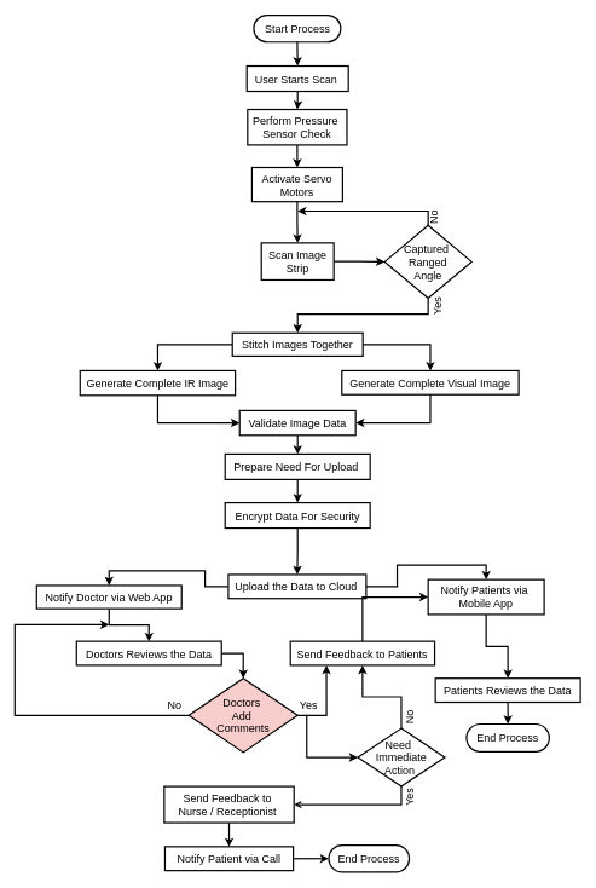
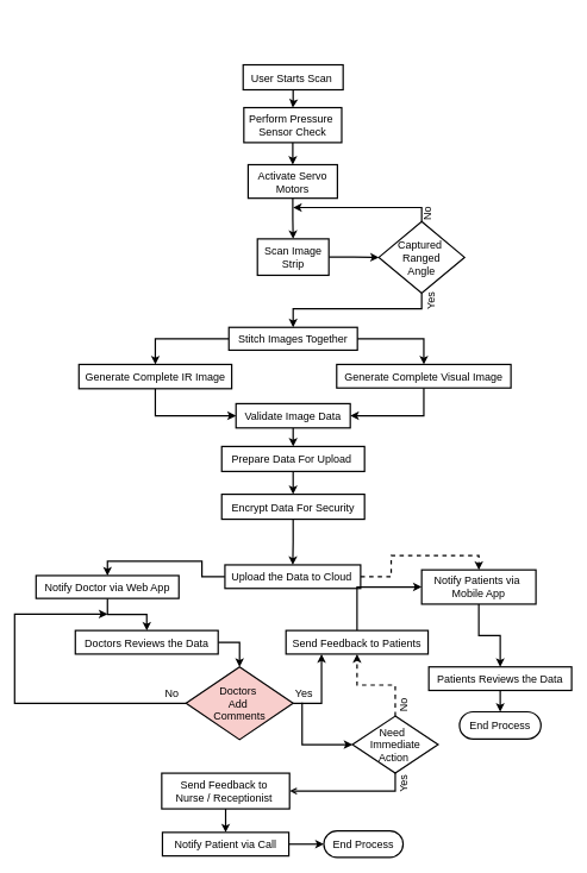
  <mxCell id="0" />
  <mxCell id="1" parent="0" />
  <mxCell id="2" value="" style="edgeStyle=orthogonalEdgeStyle;rounded=0;orthogonalLoop=1;jettySize=auto;html=1;fontSize=15;strokeWidth=2;" edge="1" parent="1" source="3" target="20"><mxGeometry relative="1" as="geometry" /></mxCell>
  <mxCell id="3" value="User Starts Scan&amp;nbsp;" style="rounded=0;whiteSpace=wrap;html=1;fontSize=15;strokeWidth=2;" vertex="1" parent="1"><mxGeometry x="340" y="90" width="140" height="35" as="geometry" /></mxCell>
- <mxCell id="4" value="Start Process" style="rounded=1;whiteSpace=wrap;html=1;arcSize=50;fontSize=15;strokeWidth=2;" vertex="1" parent="1"><mxGeometry x="349.5" y="20" width="120" height="37" as="geometry" /></mxCell>
  <mxCell id="5" value="" style="edgeStyle=orthogonalEdgeStyle;rounded=0;orthogonalLoop=1;jettySize=auto;html=1;fontSize=15;strokeWidth=2;" edge="1" parent="1" source="6" target="8"><mxGeometry relative="1" as="geometry" /></mxCell>
  <mxCell id="6" value="Activate Servo Motors" style="rounded=0;whiteSpace=wrap;html=1;fontSize=15;strokeWidth=2;" vertex="1" parent="1"><mxGeometry x="347" y="230" width="125" height="47" as="geometry" /></mxCell>
  <mxCell id="7" value="" style="edgeStyle=orthogonalEdgeStyle;rounded=0;orthogonalLoop=1;jettySize=auto;html=1;fontSize=15;strokeWidth=2;" edge="1" parent="1" source="8" target="38"><mxGeometry relative="1" as="geometry" /></mxCell>
  <mxCell id="8" value="Scan Image Strip" style="rounded=0;whiteSpace=wrap;html=1;fontSize=15;strokeWidth=2;" vertex="1" parent="1"><mxGeometry x="360" y="334" width="100" height="51" as="geometry" /></mxCell>
  <mxCell id="9" style="edgeStyle=orthogonalEdgeStyle;rounded=0;orthogonalLoop=1;jettySize=auto;html=1;entryX=0.5;entryY=0;entryDx=0;entryDy=0;exitX=0;exitY=0.5;exitDx=0;exitDy=0;fontSize=15;strokeWidth=2;" edge="1" parent="1" source="10" target="12"><mxGeometry relative="1" as="geometry" /></mxCell>
  <mxCell id="10" value="Stitch Images Together" style="rounded=0;whiteSpace=wrap;html=1;fontSize=15;strokeWidth=2;" vertex="1" parent="1"><mxGeometry x="320" y="458" width="180" height="32" as="geometry" /></mxCell>
  <mxCell id="11" style="edgeStyle=orthogonalEdgeStyle;rounded=0;orthogonalLoop=1;jettySize=auto;html=1;entryX=0;entryY=0.5;entryDx=0;entryDy=0;fontSize=15;strokeWidth=2;exitX=0.5;exitY=1;exitDx=0;exitDy=0;" edge="1" parent="1" source="12" target="14"><mxGeometry relative="1" as="geometry" /></mxCell>
  <mxCell id="12" value="Generate Complete IR Image" style="rounded=0;whiteSpace=wrap;html=1;fontSize=15;strokeWidth=2;" vertex="1" parent="1"><mxGeometry x="110" y="510" width="214" height="34" as="geometry" /></mxCell>
  <mxCell id="13" value="" style="edgeStyle=orthogonalEdgeStyle;rounded=0;orthogonalLoop=1;jettySize=auto;html=1;fontSize=15;strokeWidth=2;" edge="1" parent="1" source="14" target="16"><mxGeometry relative="1" as="geometry" /></mxCell>
  <mxCell id="14" value="Validate Image Data" style="rounded=0;whiteSpace=wrap;html=1;fontSize=15;strokeWidth=2;" vertex="1" parent="1"><mxGeometry x="330" y="565" width="160" height="34" as="geometry" /></mxCell>
  <mxCell id="15" value="" style="edgeStyle=orthogonalEdgeStyle;rounded=0;orthogonalLoop=1;jettySize=auto;html=1;fontSize=15;strokeWidth=2;" edge="1" parent="1" source="16" target="22"><mxGeometry relative="1" as="geometry" /></mxCell>
- <mxCell id="16" value="Prepare Need For Upload&amp;nbsp;" style="rounded=0;whiteSpace=wrap;html=1;fontSize=15;strokeWidth=2;" vertex="1" parent="1"><mxGeometry x="310" y="625" width="200" height="35" as="geometry" /></mxCell>
+ <mxCell id="16" value="Prepare Data For Upload&amp;nbsp;" style="rounded=0;whiteSpace=wrap;html=1;fontSize=15;strokeWidth=2;" vertex="1" parent="1"><mxGeometry x="310" y="625" width="200" height="35" as="geometry" /></mxCell>
  <mxCell id="17" style="edgeStyle=orthogonalEdgeStyle;rounded=0;orthogonalLoop=1;jettySize=auto;html=1;exitX=0.5;exitY=1;exitDx=0;exitDy=0;entryX=1;entryY=0.5;entryDx=0;entryDy=0;fontSize=15;strokeWidth=2;" edge="1" parent="1" source="18" target="14"><mxGeometry relative="1" as="geometry" /></mxCell>
  <mxCell id="18" value="Generate Complete Visual Image" style="rounded=0;whiteSpace=wrap;html=1;fontSize=15;strokeWidth=2;" vertex="1" parent="1"><mxGeometry x="471" y="510" width="244" height="33" as="geometry" /></mxCell>
  <mxCell id="19" value="" style="edgeStyle=orthogonalEdgeStyle;rounded=0;orthogonalLoop=1;jettySize=auto;html=1;fontSize=15;strokeWidth=2;" edge="1" parent="1" source="20" target="6"><mxGeometry relative="1" as="geometry" /></mxCell>
  <mxCell id="20" value="Perform Pressure&amp;nbsp;&lt;div&gt;Sensor Check&lt;/div&gt;" style="rounded=0;whiteSpace=wrap;html=1;fontSize=15;strokeWidth=2;" vertex="1" parent="1"><mxGeometry x="341" y="150" width="137" height="49" as="geometry" /></mxCell>
  <mxCell id="21" value="" style="edgeStyle=orthogonalEdgeStyle;rounded=0;orthogonalLoop=1;jettySize=auto;html=1;fontSize=15;strokeWidth=2;" edge="1" parent="1" source="22" target="25"><mxGeometry relative="1" as="geometry" /></mxCell>
  <mxCell id="22" value="Encrypt Data For Security" style="rounded=0;whiteSpace=wrap;html=1;fontSize=15;strokeWidth=2;" vertex="1" parent="1"><mxGeometry x="310" y="692" width="200" height="35" as="geometry" /></mxCell>
  <mxCell id="23" style="edgeStyle=orthogonalEdgeStyle;rounded=0;orthogonalLoop=1;jettySize=auto;html=1;entryX=0.5;entryY=0;entryDx=0;entryDy=0;exitX=0;exitY=0.5;exitDx=0;exitDy=0;fontSize=15;strokeWidth=2;" edge="1" parent="1" source="25" target="27"><mxGeometry relative="1" as="geometry" /></mxCell>
- <mxCell id="24" style="edgeStyle=orthogonalEdgeStyle;rounded=0;orthogonalLoop=1;jettySize=auto;html=1;exitX=1;exitY=0.5;exitDx=0;exitDy=0;entryX=0.5;entryY=0;entryDx=0;entryDy=0;fontSize=15;strokeWidth=2;" edge="1" parent="1" source="25" target="29"><mxGeometry relative="1" as="geometry" /></mxCell>
+ <mxCell id="24" style="edgeStyle=orthogonalEdgeStyle;rounded=0;orthogonalLoop=1;jettySize=auto;html=1;exitX=1;exitY=0.5;exitDx=0;exitDy=0;entryX=0.5;entryY=0;entryDx=0;entryDy=0;fontSize=15;strokeWidth=2;dashed=1;" edge="1" parent="1" source="25" target="29"><mxGeometry relative="1" as="geometry" /></mxCell>
  <mxCell id="25" value="Upload the Data to Cloud&amp;nbsp;" style="rounded=0;whiteSpace=wrap;html=1;fontSize=15;strokeWidth=2;" vertex="1" parent="1"><mxGeometry x="314.5" y="791" width="190" height="33" as="geometry" /></mxCell>
  <mxCell id="26" value="" style="edgeStyle=orthogonalEdgeStyle;rounded=0;orthogonalLoop=1;jettySize=auto;html=1;fontSize=15;strokeWidth=2;" edge="1" parent="1" source="27" target="33"><mxGeometry relative="1" as="geometry" /></mxCell>
  <mxCell id="27" value="Notify Doctor via Web App" style="rounded=0;whiteSpace=wrap;html=1;fontSize=15;strokeWidth=2;" vertex="1" parent="1"><mxGeometry x="50" y="806" width="200" height="32" as="geometry" /></mxCell>
  <mxCell id="28" value="" style="edgeStyle=orthogonalEdgeStyle;rounded=0;orthogonalLoop=1;jettySize=auto;html=1;fontSize=15;strokeWidth=2;" edge="1" parent="1" source="29" target="31"><mxGeometry relative="1" as="geometry" /></mxCell>
  <mxCell id="29" value="Notify Patients via&amp;nbsp;&lt;div&gt;Mobile App&lt;/div&gt;" style="rounded=0;whiteSpace=wrap;html=1;fontSize=15;strokeWidth=2;" vertex="1" parent="1"><mxGeometry x="590" y="798" width="160" height="48" as="geometry" /></mxCell>
  <mxCell id="30" value="" style="edgeStyle=orthogonalEdgeStyle;rounded=0;orthogonalLoop=1;jettySize=auto;html=1;fontSize=15;strokeWidth=2;" edge="1" parent="1" source="31" target="53"><mxGeometry relative="1" as="geometry" /></mxCell>
  <mxCell id="31" value="Patients Reviews the Data" style="rounded=0;whiteSpace=wrap;html=1;fontSize=15;strokeWidth=2;" vertex="1" parent="1"><mxGeometry x="600" y="934" width="200" height="33" as="geometry" /></mxCell>
  <mxCell id="32" style="edgeStyle=orthogonalEdgeStyle;rounded=0;orthogonalLoop=1;jettySize=auto;html=1;exitX=1;exitY=0.5;exitDx=0;exitDy=0;entryX=0.5;entryY=0;entryDx=0;entryDy=0;fontSize=15;strokeWidth=2;" edge="1" parent="1" source="33" target="45"><mxGeometry relative="1" as="geometry" /></mxCell>
  <mxCell id="33" value="Doctors Reviews the Data" style="rounded=0;whiteSpace=wrap;html=1;fontSize=15;strokeWidth=2;" vertex="1" parent="1"><mxGeometry x="105" y="883" width="200" height="33" as="geometry" /></mxCell>
  <mxCell id="34" style="edgeStyle=orthogonalEdgeStyle;rounded=0;orthogonalLoop=1;jettySize=auto;html=1;entryX=0;entryY=0.5;entryDx=0;entryDy=0;fontSize=15;strokeWidth=2;" edge="1" parent="1" source="35" target="29"><mxGeometry relative="1" as="geometry" /></mxCell>
  <mxCell id="35" value="Send Feedback to Patients" style="rounded=0;whiteSpace=wrap;html=1;fontSize=15;strokeWidth=2;" vertex="1" parent="1"><mxGeometry x="400" y="883" width="199" height="33" as="geometry" /></mxCell>
  <mxCell id="36" value="End Process" style="rounded=1;whiteSpace=wrap;html=1;arcSize=50;fontSize=15;strokeWidth=2;" vertex="1" parent="1"><mxGeometry x="453" y="1164" width="111" height="37" as="geometry" /></mxCell>
- <mxCell id="37" value="" style="endArrow=classic;html=1;rounded=0;exitX=0.5;exitY=1;exitDx=0;exitDy=0;entryX=0.5;entryY=0;entryDx=0;entryDy=0;fontSize=15;strokeWidth=2;" edge="1" parent="1" source="4" target="3"><mxGeometry width="50" height="50" relative="1" as="geometry"><mxPoint x="410" y="170" as="sourcePoint" /><mxPoint x="460" y="120" as="targetPoint" /></mxGeometry></mxCell>
  <mxCell id="38" value="Captured&amp;nbsp;&lt;div&gt;Ranged&lt;/div&gt;&lt;div&gt;Angle&lt;/div&gt;" style="rhombus;whiteSpace=wrap;html=1;fontSize=15;strokeWidth=2;" vertex="1" parent="1"><mxGeometry x="530" y="309.75" width="120" height="100.25" as="geometry" /></mxCell>
  <mxCell id="39" value="" style="endArrow=classic;html=1;rounded=0;exitX=0.5;exitY=0;exitDx=0;exitDy=0;fontSize=15;strokeWidth=2;" edge="1" parent="1" source="38"><mxGeometry width="50" height="50" relative="1" as="geometry"><mxPoint x="585" y="293.75" as="sourcePoint" /><mxPoint x="410" y="290" as="targetPoint" /><Array as="points"><mxPoint x="590" y="290" /></Array></mxGeometry></mxCell>
  <mxCell id="40" value="" style="endArrow=classic;html=1;rounded=0;exitX=0.5;exitY=1;exitDx=0;exitDy=0;entryX=0.5;entryY=0;entryDx=0;entryDy=0;fontSize=15;strokeWidth=2;" edge="1" parent="1" source="38" target="10"><mxGeometry width="50" height="50" relative="1" as="geometry"><mxPoint x="585" y="394.25" as="sourcePoint" /><mxPoint x="410" y="462" as="targetPoint" /><Array as="points"><mxPoint x="590" y="432" /><mxPoint x="410" y="432" /></Array></mxGeometry></mxCell>
  <mxCell id="41" style="edgeStyle=orthogonalEdgeStyle;rounded=0;orthogonalLoop=1;jettySize=auto;html=1;entryX=0.5;entryY=0;entryDx=0;entryDy=0;exitX=1;exitY=0.5;exitDx=0;exitDy=0;fontSize=15;strokeWidth=2;" edge="1" parent="1" source="10" target="18"><mxGeometry relative="1" as="geometry" /></mxCell>
  <mxCell id="42" value="Yes" style="text;html=1;align=center;verticalAlign=middle;resizable=0;points=[];autosize=1;strokeColor=none;fillColor=none;rotation=-90;fontSize=15;strokeWidth=2;" vertex="1" parent="1"><mxGeometry x="577" y="406.25" width="50" height="30" as="geometry" /></mxCell>
  <mxCell id="43" value="No" style="text;html=1;align=center;verticalAlign=middle;resizable=0;points=[];autosize=1;strokeColor=none;fillColor=none;rotation=-90;fontSize=15;strokeWidth=2;" vertex="1" parent="1"><mxGeometry x="578" y="283.75" width="40" height="30" as="geometry" /></mxCell>
  <mxCell id="44" style="edgeStyle=orthogonalEdgeStyle;rounded=0;orthogonalLoop=1;jettySize=auto;html=1;exitX=1;exitY=0.5;exitDx=0;exitDy=0;entryX=0.25;entryY=1;entryDx=0;entryDy=0;strokeWidth=2;" edge="1" parent="1" source="45" target="35"><mxGeometry relative="1" as="geometry" /></mxCell>
  <mxCell id="45" value="Doctors&amp;nbsp;&lt;div&gt;Add&amp;nbsp;&lt;/div&gt;&lt;div&gt;Comments&lt;/div&gt;" style="rhombus;whiteSpace=wrap;html=1;fontSize=15;strokeWidth=2;fillColor=#f8cecc;" vertex="1" parent="1"><mxGeometry x="260" y="934" width="150" height="102" as="geometry" /></mxCell>
  <mxCell id="46" style="edgeStyle=orthogonalEdgeStyle;rounded=0;orthogonalLoop=1;jettySize=auto;html=1;entryX=1;entryY=0.5;entryDx=0;entryDy=0;fontSize=15;strokeWidth=2;exitX=0.5;exitY=1;exitDx=0;exitDy=0;endArrow=open;" edge="1" parent="1" source="48" target="50"><mxGeometry relative="1" as="geometry" /></mxCell>
- <mxCell id="47" style="edgeStyle=orthogonalEdgeStyle;rounded=0;orthogonalLoop=1;jettySize=auto;html=1;entryX=0.5;entryY=1;entryDx=0;entryDy=0;strokeWidth=2;" edge="1" parent="1" source="48" target="35"><mxGeometry relative="1" as="geometry" /></mxCell>
+ <mxCell id="47" style="edgeStyle=orthogonalEdgeStyle;rounded=0;orthogonalLoop=1;jettySize=auto;html=1;entryX=0.5;entryY=1;entryDx=0;entryDy=0;strokeWidth=2;dashed=1;" edge="1" parent="1" source="48" target="35"><mxGeometry relative="1" as="geometry" /></mxCell>
  <mxCell id="48" value="Need &amp;nbsp;&lt;div&gt;Immediate&lt;/div&gt;&lt;div&gt;Action&amp;nbsp;&lt;/div&gt;" style="rhombus;whiteSpace=wrap;html=1;fontSize=15;strokeWidth=2;" vertex="1" parent="1"><mxGeometry x="493" y="1003" width="120" height="80" as="geometry" /></mxCell>
  <mxCell id="49" value="" style="edgeStyle=orthogonalEdgeStyle;rounded=0;orthogonalLoop=1;jettySize=auto;html=1;fontSize=15;strokeWidth=2;" edge="1" parent="1" source="50" target="55"><mxGeometry relative="1" as="geometry" /></mxCell>
  <mxCell id="50" value="Send Feedback to&amp;nbsp;&lt;div&gt;Nurse / Receptionist&amp;nbsp;&lt;/div&gt;" style="rounded=0;whiteSpace=wrap;html=1;fontSize=15;strokeWidth=2;" vertex="1" parent="1"><mxGeometry x="226" y="1083" width="179" height="50" as="geometry" /></mxCell>
  <mxCell id="51" style="edgeStyle=orthogonalEdgeStyle;rounded=0;orthogonalLoop=1;jettySize=auto;html=1;entryX=0;entryY=0.5;entryDx=0;entryDy=0;exitX=0.452;exitY=0.942;exitDx=0;exitDy=0;exitPerimeter=0;fontSize=15;strokeWidth=2;" edge="1" parent="1" source="52" target="48"><mxGeometry relative="1" as="geometry"><Array as="points"><mxPoint x="423" y="1043" /></Array></mxGeometry></mxCell>
  <mxCell id="52" value="Yes" style="text;html=1;align=center;verticalAlign=middle;resizable=0;points=[];autosize=1;strokeColor=none;fillColor=none;fontSize=15;strokeWidth=2;" vertex="1" parent="1"><mxGeometry x="400" y="956" width="50" height="30" as="geometry" /></mxCell>
  <mxCell id="53" value="End Process" style="rounded=1;whiteSpace=wrap;html=1;arcSize=50;fontSize=15;strokeWidth=2;" vertex="1" parent="1"><mxGeometry x="643" y="997" width="114" height="38" as="geometry" /></mxCell>
  <mxCell id="54" value="" style="edgeStyle=orthogonalEdgeStyle;rounded=0;orthogonalLoop=1;jettySize=auto;html=1;fontSize=15;strokeWidth=2;" edge="1" parent="1" source="55" target="36"><mxGeometry relative="1" as="geometry" /></mxCell>
  <mxCell id="55" value="Notify Patient via Call" style="rounded=0;whiteSpace=wrap;html=1;fontSize=15;strokeWidth=2;" vertex="1" parent="1"><mxGeometry x="227" y="1166" width="177" height="33" as="geometry" /></mxCell>
  <mxCell id="56" value="" style="endArrow=classic;html=1;rounded=0;exitX=0;exitY=0.5;exitDx=0;exitDy=0;fontSize=15;strokeWidth=2;" edge="1" parent="1" source="45"><mxGeometry width="50" height="50" relative="1" as="geometry"><mxPoint x="260" y="990" as="sourcePoint" /><mxPoint x="150" y="860" as="targetPoint" /><Array as="points"><mxPoint x="20" y="985" /><mxPoint x="20" y="860" /></Array></mxGeometry></mxCell>
  <mxCell id="57" value="No" style="text;html=1;align=center;verticalAlign=middle;resizable=0;points=[];autosize=1;strokeColor=none;fillColor=none;fontSize=15;strokeWidth=2;" vertex="1" parent="1"><mxGeometry x="220" y="956" width="40" height="30" as="geometry" /></mxCell>
  <mxCell id="58" value="Yes" style="text;html=1;align=center;verticalAlign=middle;resizable=0;points=[];autosize=1;strokeColor=none;fillColor=none;rotation=-90;fontSize=15;strokeWidth=2;" vertex="1" parent="1"><mxGeometry x="540" y="1083" width="50" height="30" as="geometry" /></mxCell>
  <mxCell id="59" value="No" style="text;html=1;align=center;verticalAlign=middle;resizable=0;points=[];autosize=1;strokeColor=none;fillColor=none;rotation=-90;fontSize=15;strokeWidth=2;" vertex="1" parent="1"><mxGeometry x="545" y="973" width="40" height="30" as="geometry" /></mxCell>
